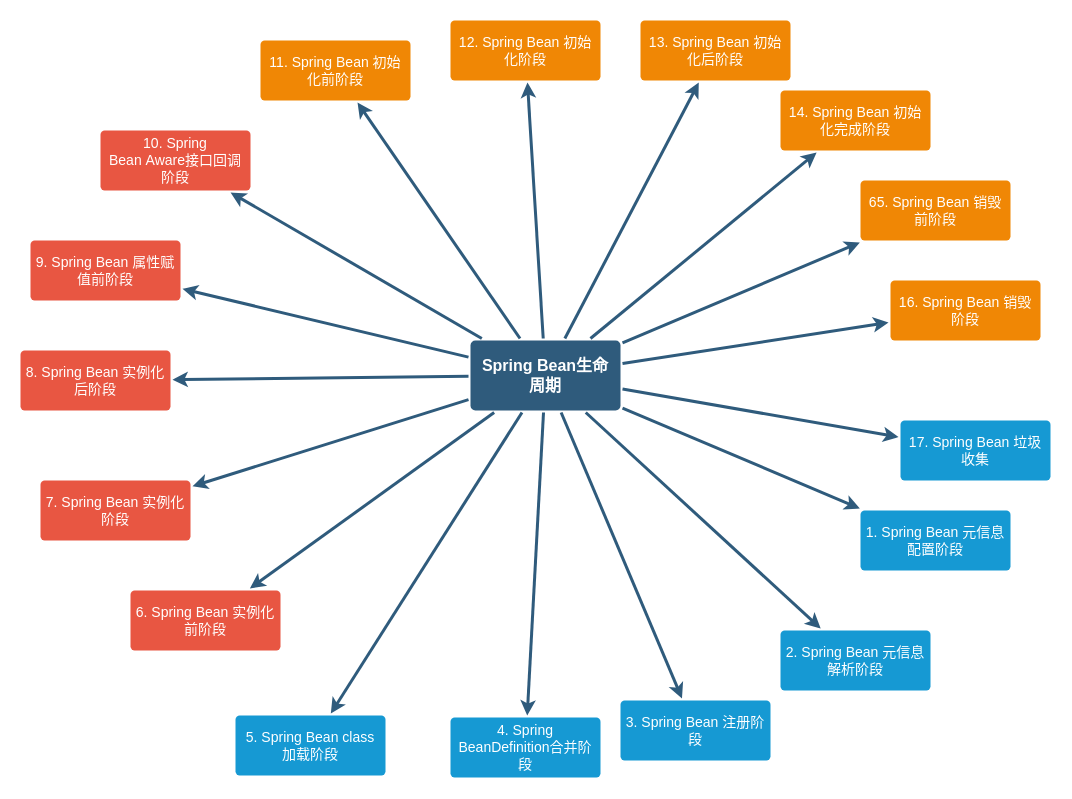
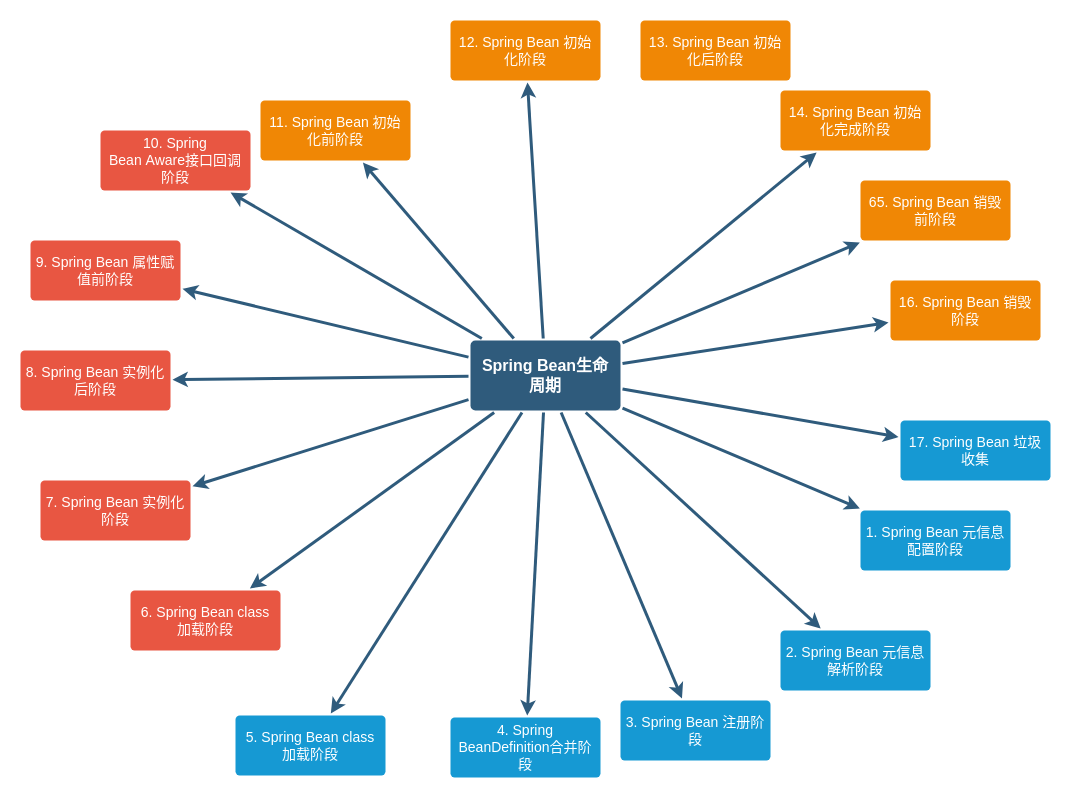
  <mxCell id="0" />
  <mxCell id="1" parent="0" />
  <mxCell id="2" value="" style="edgeStyle=none;rounded=0;jumpStyle=none;html=1;shadow=0;labelBackgroundColor=none;startArrow=none;startFill=0;endArrow=classic;endFill=1;jettySize=auto;orthogonalLoop=1;strokeColor=#2F5B7C;strokeWidth=3;fontFamily=Helvetica;fontSize=16;fontColor=#23445D;spacing=5;" parent="1" source="19" target="22" edge="1"><mxGeometry relative="1" as="geometry" /></mxCell>
  <mxCell id="3" value="" style="edgeStyle=none;rounded=0;jumpStyle=none;html=1;shadow=0;labelBackgroundColor=none;startArrow=none;startFill=0;endArrow=classic;endFill=1;jettySize=auto;orthogonalLoop=1;strokeColor=#2F5B7C;strokeWidth=3;fontFamily=Helvetica;fontSize=16;fontColor=#23445D;spacing=5;" parent="1" source="19" target="21" edge="1"><mxGeometry relative="1" as="geometry" /></mxCell>
  <mxCell id="4" value="" style="edgeStyle=none;rounded=0;jumpStyle=none;html=1;shadow=0;labelBackgroundColor=none;startArrow=none;startFill=0;endArrow=classic;endFill=1;jettySize=auto;orthogonalLoop=1;strokeColor=#2F5B7C;strokeWidth=3;fontFamily=Helvetica;fontSize=16;fontColor=#23445D;spacing=5;" parent="1" source="19" target="20" edge="1"><mxGeometry relative="1" as="geometry" /></mxCell>
  <mxCell id="5" style="edgeStyle=none;rounded=0;jumpStyle=none;html=1;shadow=0;labelBackgroundColor=none;startArrow=none;startFill=0;endArrow=classic;endFill=1;jettySize=auto;orthogonalLoop=1;strokeColor=#2F5B7C;strokeWidth=3;fontFamily=Helvetica;fontSize=16;fontColor=#23445D;spacing=5;" edge="1" parent="1" source="19" target="23"><mxGeometry relative="1" as="geometry" /></mxCell>
  <mxCell id="6" style="edgeStyle=none;rounded=0;jumpStyle=none;html=1;shadow=0;labelBackgroundColor=none;startArrow=none;startFill=0;endArrow=classic;endFill=1;jettySize=auto;orthogonalLoop=1;strokeColor=#2F5B7C;strokeWidth=3;fontFamily=Helvetica;fontSize=16;fontColor=#23445D;spacing=5;" edge="1" parent="1" source="19" target="24"><mxGeometry relative="1" as="geometry" /></mxCell>
  <mxCell id="7" style="edgeStyle=none;rounded=0;jumpStyle=none;html=1;shadow=0;labelBackgroundColor=none;startArrow=none;startFill=0;endArrow=classic;endFill=1;jettySize=auto;orthogonalLoop=1;strokeColor=#2F5B7C;strokeWidth=3;fontFamily=Helvetica;fontSize=16;fontColor=#23445D;spacing=5;" edge="1" parent="1" source="19" target="25"><mxGeometry relative="1" as="geometry" /></mxCell>
  <mxCell id="8" style="edgeStyle=none;rounded=0;jumpStyle=none;html=1;shadow=0;labelBackgroundColor=none;startArrow=none;startFill=0;endArrow=classic;endFill=1;jettySize=auto;orthogonalLoop=1;strokeColor=#2F5B7C;strokeWidth=3;fontFamily=Helvetica;fontSize=16;fontColor=#23445D;spacing=5;" edge="1" parent="1" source="19" target="26"><mxGeometry relative="1" as="geometry" /></mxCell>
  <mxCell id="9" style="edgeStyle=none;rounded=0;jumpStyle=none;html=1;shadow=0;labelBackgroundColor=none;startArrow=none;startFill=0;endArrow=classic;endFill=1;jettySize=auto;orthogonalLoop=1;strokeColor=#2F5B7C;strokeWidth=3;fontFamily=Helvetica;fontSize=16;fontColor=#23445D;spacing=5;" edge="1" parent="1" source="19" target="27"><mxGeometry relative="1" as="geometry" /></mxCell>
  <mxCell id="10" style="edgeStyle=none;rounded=0;jumpStyle=none;html=1;shadow=0;labelBackgroundColor=none;startArrow=none;startFill=0;endArrow=classic;endFill=1;jettySize=auto;orthogonalLoop=1;strokeColor=#2F5B7C;strokeWidth=3;fontFamily=Helvetica;fontSize=16;fontColor=#23445D;spacing=5;" edge="1" parent="1" source="19" target="28"><mxGeometry relative="1" as="geometry" /></mxCell>
  <mxCell id="11" style="edgeStyle=none;rounded=0;jumpStyle=none;html=1;shadow=0;labelBackgroundColor=none;startArrow=none;startFill=0;endArrow=classic;endFill=1;jettySize=auto;orthogonalLoop=1;strokeColor=#2F5B7C;strokeWidth=3;fontFamily=Helvetica;fontSize=16;fontColor=#23445D;spacing=5;" edge="1" parent="1" source="19" target="29"><mxGeometry relative="1" as="geometry" /></mxCell>
  <mxCell id="12" style="edgeStyle=none;rounded=0;jumpStyle=none;html=1;shadow=0;labelBackgroundColor=none;startArrow=none;startFill=0;endArrow=classic;endFill=1;jettySize=auto;orthogonalLoop=1;strokeColor=#2F5B7C;strokeWidth=3;fontFamily=Helvetica;fontSize=16;fontColor=#23445D;spacing=5;" edge="1" parent="1" source="19" target="30"><mxGeometry relative="1" as="geometry" /></mxCell>
  <mxCell id="13" style="edgeStyle=none;rounded=0;jumpStyle=none;html=1;shadow=0;labelBackgroundColor=none;startArrow=none;startFill=0;endArrow=classic;endFill=1;jettySize=auto;orthogonalLoop=1;strokeColor=#2F5B7C;strokeWidth=3;fontFamily=Helvetica;fontSize=16;fontColor=#23445D;spacing=5;" edge="1" parent="1" source="19" target="31"><mxGeometry relative="1" as="geometry" /></mxCell>
- <mxCell id="14" style="edgeStyle=none;rounded=0;jumpStyle=none;html=1;shadow=0;labelBackgroundColor=none;startArrow=none;startFill=0;endArrow=classic;endFill=1;jettySize=auto;orthogonalLoop=1;strokeColor=#2F5B7C;strokeWidth=3;fontFamily=Helvetica;fontSize=16;fontColor=#23445D;spacing=5;" edge="1" parent="1" source="19" target="32"><mxGeometry relative="1" as="geometry" /></mxCell>
  <mxCell id="15" style="edgeStyle=none;rounded=0;jumpStyle=none;html=1;shadow=0;labelBackgroundColor=none;startArrow=none;startFill=0;endArrow=classic;endFill=1;jettySize=auto;orthogonalLoop=1;strokeColor=#2F5B7C;strokeWidth=3;fontFamily=Helvetica;fontSize=16;fontColor=#23445D;spacing=5;" edge="1" parent="1" source="19" target="33"><mxGeometry relative="1" as="geometry" /></mxCell>
  <mxCell id="16" style="edgeStyle=none;rounded=0;jumpStyle=none;html=1;shadow=0;labelBackgroundColor=none;startArrow=none;startFill=0;endArrow=classic;endFill=1;jettySize=auto;orthogonalLoop=1;strokeColor=#2F5B7C;strokeWidth=3;fontFamily=Helvetica;fontSize=16;fontColor=#23445D;spacing=5;" edge="1" parent="1" source="19" target="34"><mxGeometry relative="1" as="geometry" /></mxCell>
  <mxCell id="17" style="edgeStyle=none;rounded=0;jumpStyle=none;html=1;shadow=0;labelBackgroundColor=none;startArrow=none;startFill=0;endArrow=classic;endFill=1;jettySize=auto;orthogonalLoop=1;strokeColor=#2F5B7C;strokeWidth=3;fontFamily=Helvetica;fontSize=16;fontColor=#23445D;spacing=5;" edge="1" parent="1" source="19" target="35"><mxGeometry relative="1" as="geometry" /></mxCell>
  <mxCell id="18" style="edgeStyle=none;rounded=0;jumpStyle=none;html=1;shadow=0;labelBackgroundColor=none;startArrow=none;startFill=0;endArrow=classic;endFill=1;jettySize=auto;orthogonalLoop=1;strokeColor=#2F5B7C;strokeWidth=3;fontFamily=Helvetica;fontSize=16;fontColor=#23445D;spacing=5;" edge="1" parent="1" source="19" target="36"><mxGeometry relative="1" as="geometry" /></mxCell>
  <mxCell id="19" value="Spring Bean生命周期" style="rounded=1;whiteSpace=wrap;html=1;shadow=0;labelBackgroundColor=none;strokeColor=none;strokeWidth=3;fillColor=#2F5B7C;fontFamily=Helvetica;fontSize=16;fontColor=#FFFFFF;align=center;fontStyle=1;spacing=5;arcSize=7;perimeterSpacing=2;" parent="1" vertex="1"><mxGeometry x="470" y="340" width="150" height="70" as="geometry" /></mxCell>
  <mxCell id="20" value="&lt;span style=&quot;font-family: , &amp;#34;stheiti&amp;#34; , &amp;#34;hei&amp;#34; , &amp;#34;heiti sc&amp;#34; , &amp;#34;microsoft yahei&amp;#34; , &amp;#34;arial&amp;#34; , sans-serif ; font-weight: 400&quot;&gt;9. Spring Bean&amp;nbsp;属性赋值前阶段&lt;/span&gt;" style="rounded=1;whiteSpace=wrap;html=1;shadow=0;labelBackgroundColor=none;strokeColor=none;strokeWidth=3;fillColor=#e85642;fontFamily=Helvetica;fontSize=14;fontColor=#FFFFFF;align=center;spacing=5;fontStyle=1;arcSize=7;perimeterSpacing=2;" parent="1" vertex="1"><mxGeometry x="30" y="240" width="150" height="60" as="geometry" /></mxCell>
  <mxCell id="21" value="&lt;span style=&quot;font-family: , &amp;#34;stheiti&amp;#34; , &amp;#34;hei&amp;#34; , &amp;#34;heiti sc&amp;#34; , &amp;#34;microsoft yahei&amp;#34; , &amp;#34;arial&amp;#34; , sans-serif ; font-weight: 400&quot;&gt;7. Spring Bean&amp;nbsp;实例化阶段&lt;/span&gt;" style="rounded=1;whiteSpace=wrap;html=1;shadow=0;labelBackgroundColor=none;strokeColor=none;strokeWidth=3;fillColor=#e85642;fontFamily=Helvetica;fontSize=14;fontColor=#FFFFFF;align=center;spacing=5;fontStyle=1;arcSize=7;perimeterSpacing=2;" parent="1" vertex="1"><mxGeometry x="40" y="480" width="150" height="60" as="geometry" /></mxCell>
- <mxCell id="22" value="&lt;span style=&quot;font-family: , &amp;#34;stheiti&amp;#34; , &amp;#34;hei&amp;#34; , &amp;#34;heiti sc&amp;#34; , &amp;#34;microsoft yahei&amp;#34; , &amp;#34;arial&amp;#34; , sans-serif ; font-weight: 400&quot;&gt;11. Spring Bean&amp;nbsp;初始化前阶段&lt;/span&gt;" style="rounded=1;whiteSpace=wrap;html=1;shadow=0;labelBackgroundColor=none;strokeColor=none;strokeWidth=3;fillColor=#F08705;fontFamily=Helvetica;fontSize=14;fontColor=#FFFFFF;align=center;spacing=5;fontStyle=1;arcSize=7;perimeterSpacing=2;" parent="1" vertex="1"><mxGeometry x="260" y="40" width="150" height="60" as="geometry" /></mxCell>
+ <mxCell id="22" value="&lt;span style=&quot;font-family: , &amp;#34;stheiti&amp;#34; , &amp;#34;hei&amp;#34; , &amp;#34;heiti sc&amp;#34; , &amp;#34;microsoft yahei&amp;#34; , &amp;#34;arial&amp;#34; , sans-serif ; font-weight: 400&quot;&gt;11. Spring Bean&amp;nbsp;初始化前阶段&lt;/span&gt;" style="rounded=1;whiteSpace=wrap;html=1;shadow=0;labelBackgroundColor=none;strokeColor=none;strokeWidth=3;fillColor=#F08705;fontFamily=Helvetica;fontSize=14;fontColor=#FFFFFF;align=center;spacing=5;fontStyle=1;arcSize=7;perimeterSpacing=2;" parent="1" vertex="1"><mxGeometry x="260" y="100" width="150" height="60" as="geometry" /></mxCell>
  <mxCell id="23" value="&lt;span style=&quot;font-family: , &amp;#34;stheiti&amp;#34; , &amp;#34;hei&amp;#34; , &amp;#34;heiti sc&amp;#34; , &amp;#34;microsoft yahei&amp;#34; , &amp;#34;arial&amp;#34; , sans-serif ; font-weight: 400&quot;&gt;10. Spring Bean&amp;nbsp;Aware接口回调阶段&lt;/span&gt;" style="rounded=1;whiteSpace=wrap;html=1;shadow=0;labelBackgroundColor=none;strokeColor=none;strokeWidth=3;fillColor=#e85642;fontFamily=Helvetica;fontSize=14;fontColor=#FFFFFF;align=center;spacing=5;fontStyle=1;arcSize=7;perimeterSpacing=2;" vertex="1" parent="1"><mxGeometry x="100" y="130" width="150" height="60" as="geometry" /></mxCell>
  <mxCell id="24" value="&lt;span style=&quot;font-family: , &amp;#34;stheiti&amp;#34; , &amp;#34;hei&amp;#34; , &amp;#34;heiti sc&amp;#34; , &amp;#34;microsoft yahei&amp;#34; , &amp;#34;arial&amp;#34; , sans-serif ; font-weight: 400&quot;&gt;12. Spring Bean&amp;nbsp;初始化阶段&lt;/span&gt;" style="rounded=1;whiteSpace=wrap;html=1;shadow=0;labelBackgroundColor=none;strokeColor=none;strokeWidth=3;fillColor=#F08705;fontFamily=Helvetica;fontSize=14;fontColor=#FFFFFF;align=center;spacing=5;fontStyle=1;arcSize=7;perimeterSpacing=2;" vertex="1" parent="1"><mxGeometry x="450" y="20" width="150" height="60" as="geometry" /></mxCell>
  <mxCell id="25" value="&lt;span style=&quot;font-family: , &amp;#34;stheiti&amp;#34; , &amp;#34;hei&amp;#34; , &amp;#34;heiti sc&amp;#34; , &amp;#34;microsoft yahei&amp;#34; , &amp;#34;arial&amp;#34; , sans-serif ; font-weight: 400&quot;&gt;8. Spring Bean 实例化后阶段&lt;/span&gt;" style="rounded=1;whiteSpace=wrap;html=1;shadow=0;labelBackgroundColor=none;strokeColor=none;strokeWidth=3;fillColor=#e85642;fontFamily=Helvetica;fontSize=14;fontColor=#FFFFFF;align=center;spacing=5;fontStyle=1;arcSize=7;perimeterSpacing=2;" vertex="1" parent="1"><mxGeometry x="20" y="350" width="150" height="60" as="geometry" /></mxCell>
- <mxCell id="26" value="&lt;span style=&quot;font-family: , &amp;#34;stheiti&amp;#34; , &amp;#34;hei&amp;#34; , &amp;#34;heiti sc&amp;#34; , &amp;#34;microsoft yahei&amp;#34; , &amp;#34;arial&amp;#34; , sans-serif ; font-weight: 400&quot;&gt;6. Spring Bean 实例化前阶段&lt;/span&gt;" style="rounded=1;whiteSpace=wrap;html=1;shadow=0;labelBackgroundColor=none;strokeColor=none;strokeWidth=3;fillColor=#e85642;fontFamily=Helvetica;fontSize=14;fontColor=#FFFFFF;align=center;spacing=5;fontStyle=1;arcSize=7;perimeterSpacing=2;" vertex="1" parent="1"><mxGeometry x="130" y="590" width="150" height="60" as="geometry" /></mxCell>
+ <mxCell id="26" value="&lt;span style=&quot;font-family: , &amp;#34;stheiti&amp;#34; , &amp;#34;hei&amp;#34; , &amp;#34;heiti sc&amp;#34; , &amp;#34;microsoft yahei&amp;#34; , &amp;#34;arial&amp;#34; , sans-serif ; font-weight: 400&quot;&gt;6. Spring Bean class加载阶段&lt;/span&gt;" style="rounded=1;whiteSpace=wrap;html=1;shadow=0;labelBackgroundColor=none;strokeColor=none;strokeWidth=3;fillColor=#e85642;fontFamily=Helvetica;fontSize=14;fontColor=#FFFFFF;align=center;spacing=5;fontStyle=1;arcSize=7;perimeterSpacing=2;" vertex="1" parent="1"><mxGeometry x="130" y="590" width="150" height="60" as="geometry" /></mxCell>
  <mxCell id="27" value="&lt;span style=&quot;font-family: , &amp;#34;stheiti&amp;#34; , &amp;#34;hei&amp;#34; , &amp;#34;heiti sc&amp;#34; , &amp;#34;microsoft yahei&amp;#34; , &amp;#34;arial&amp;#34; , sans-serif ; font-weight: 400&quot;&gt;5. Spring Bean class加载阶段&lt;/span&gt;" style="rounded=1;whiteSpace=wrap;html=1;shadow=0;labelBackgroundColor=none;strokeColor=none;strokeWidth=3;fillColor=#1699d3;fontFamily=Helvetica;fontSize=14;fontColor=#FFFFFF;align=center;spacing=5;fontStyle=1;arcSize=7;perimeterSpacing=2;" vertex="1" parent="1"><mxGeometry x="235" y="715" width="150" height="60" as="geometry" /></mxCell>
  <mxCell id="28" value="&lt;span style=&quot;font-family: , &amp;#34;stheiti&amp;#34; , &amp;#34;hei&amp;#34; , &amp;#34;heiti sc&amp;#34; , &amp;#34;microsoft yahei&amp;#34; , &amp;#34;arial&amp;#34; , sans-serif ; font-weight: 400&quot;&gt;4. Spring BeanDefinition合并阶段&lt;/span&gt;" style="rounded=1;whiteSpace=wrap;html=1;shadow=0;labelBackgroundColor=none;strokeColor=none;strokeWidth=3;fillColor=#1699d3;fontFamily=Helvetica;fontSize=14;fontColor=#FFFFFF;align=center;spacing=5;fontStyle=1;arcSize=7;perimeterSpacing=2;" vertex="1" parent="1"><mxGeometry x="450" y="717" width="150" height="60" as="geometry" /></mxCell>
  <mxCell id="29" value="&lt;span style=&quot;font-family: , &amp;#34;stheiti&amp;#34; , &amp;#34;hei&amp;#34; , &amp;#34;heiti sc&amp;#34; , &amp;#34;microsoft yahei&amp;#34; , &amp;#34;arial&amp;#34; , sans-serif ; font-weight: 400&quot;&gt;3. Spring Bean 注册阶段&lt;/span&gt;" style="rounded=1;whiteSpace=wrap;html=1;shadow=0;labelBackgroundColor=none;strokeColor=none;strokeWidth=3;fillColor=#1699d3;fontFamily=Helvetica;fontSize=14;fontColor=#FFFFFF;align=center;spacing=5;fontStyle=1;arcSize=7;perimeterSpacing=2;" vertex="1" parent="1"><mxGeometry x="620" y="700" width="150" height="60" as="geometry" /></mxCell>
  <mxCell id="30" value="&lt;span style=&quot;font-family: , &amp;#34;stheiti&amp;#34; , &amp;#34;hei&amp;#34; , &amp;#34;heiti sc&amp;#34; , &amp;#34;microsoft yahei&amp;#34; , &amp;#34;arial&amp;#34; , sans-serif ; font-weight: 400&quot;&gt;2. Spring Bean 元信息解析阶段&lt;/span&gt;" style="rounded=1;whiteSpace=wrap;html=1;shadow=0;labelBackgroundColor=none;strokeColor=none;strokeWidth=3;fillColor=#1699d3;fontFamily=Helvetica;fontSize=14;fontColor=#FFFFFF;align=center;spacing=5;fontStyle=1;arcSize=7;perimeterSpacing=2;" vertex="1" parent="1"><mxGeometry x="780" y="630" width="150" height="60" as="geometry" /></mxCell>
  <mxCell id="31" value="&lt;span style=&quot;font-family: , &amp;#34;stheiti&amp;#34; , &amp;#34;hei&amp;#34; , &amp;#34;heiti sc&amp;#34; , &amp;#34;microsoft yahei&amp;#34; , &amp;#34;arial&amp;#34; , sans-serif ; font-weight: 400&quot;&gt;1. Spring Bean 元信息配置阶段&lt;/span&gt;" style="rounded=1;whiteSpace=wrap;html=1;shadow=0;labelBackgroundColor=none;strokeColor=none;strokeWidth=3;fillColor=#1699d3;fontFamily=Helvetica;fontSize=14;fontColor=#FFFFFF;align=center;spacing=5;fontStyle=1;arcSize=7;perimeterSpacing=2;" vertex="1" parent="1"><mxGeometry x="860" y="510" width="150" height="60" as="geometry" /></mxCell>
  <mxCell id="32" value="&lt;span style=&quot;font-family: , &amp;#34;stheiti&amp;#34; , &amp;#34;hei&amp;#34; , &amp;#34;heiti sc&amp;#34; , &amp;#34;microsoft yahei&amp;#34; , &amp;#34;arial&amp;#34; , sans-serif ; font-weight: 400&quot;&gt;13. Spring Bean 初始化后阶段&lt;/span&gt;" style="rounded=1;whiteSpace=wrap;html=1;shadow=0;labelBackgroundColor=none;strokeColor=none;strokeWidth=3;fillColor=#F08705;fontFamily=Helvetica;fontSize=14;fontColor=#FFFFFF;align=center;spacing=5;fontStyle=1;arcSize=7;perimeterSpacing=2;" vertex="1" parent="1"><mxGeometry x="640" y="20" width="150" height="60" as="geometry" /></mxCell>
  <mxCell id="33" value="&lt;span style=&quot;font-family: , &amp;#34;stheiti&amp;#34; , &amp;#34;hei&amp;#34; , &amp;#34;heiti sc&amp;#34; , &amp;#34;microsoft yahei&amp;#34; , &amp;#34;arial&amp;#34; , sans-serif ; font-weight: 400&quot;&gt;14. Spring Bean&amp;nbsp;初始化完成阶段&lt;/span&gt;" style="rounded=1;whiteSpace=wrap;html=1;shadow=0;labelBackgroundColor=none;strokeColor=none;strokeWidth=3;fillColor=#F08705;fontFamily=Helvetica;fontSize=14;fontColor=#FFFFFF;align=center;spacing=5;fontStyle=1;arcSize=7;perimeterSpacing=2;" vertex="1" parent="1"><mxGeometry x="780" y="90" width="150" height="60" as="geometry" /></mxCell>
  <mxCell id="34" value="&lt;span style=&quot;font-family: , &amp;#34;stheiti&amp;#34; , &amp;#34;hei&amp;#34; , &amp;#34;heiti sc&amp;#34; , &amp;#34;microsoft yahei&amp;#34; , &amp;#34;arial&amp;#34; , sans-serif ; font-weight: 400&quot;&gt;65. Spring Bean&amp;nbsp;销毁前阶段&lt;/span&gt;" style="rounded=1;whiteSpace=wrap;html=1;shadow=0;labelBackgroundColor=none;strokeColor=none;strokeWidth=3;fillColor=#F08705;fontFamily=Helvetica;fontSize=14;fontColor=#FFFFFF;align=center;spacing=5;fontStyle=1;arcSize=7;perimeterSpacing=2;" vertex="1" parent="1"><mxGeometry x="860" y="180" width="150" height="60" as="geometry" /></mxCell>
  <mxCell id="35" value="&lt;span style=&quot;font-family: , &amp;#34;stheiti&amp;#34; , &amp;#34;hei&amp;#34; , &amp;#34;heiti sc&amp;#34; , &amp;#34;microsoft yahei&amp;#34; , &amp;#34;arial&amp;#34; , sans-serif ; font-weight: 400&quot;&gt;16. Spring Bean&amp;nbsp;销毁阶段&lt;/span&gt;" style="rounded=1;whiteSpace=wrap;html=1;shadow=0;labelBackgroundColor=none;strokeColor=none;strokeWidth=3;fillColor=#F08705;fontFamily=Helvetica;fontSize=14;fontColor=#FFFFFF;align=center;spacing=5;fontStyle=1;arcSize=7;perimeterSpacing=2;" vertex="1" parent="1"><mxGeometry x="890" y="280" width="150" height="60" as="geometry" /></mxCell>
  <mxCell id="36" value="&lt;span style=&quot;font-family: , &amp;#34;stheiti&amp;#34; , &amp;#34;hei&amp;#34; , &amp;#34;heiti sc&amp;#34; , &amp;#34;microsoft yahei&amp;#34; , &amp;#34;arial&amp;#34; , sans-serif ; font-weight: 400&quot;&gt;17. Spring Bean&amp;nbsp;垃圾收集&lt;/span&gt;" style="rounded=1;whiteSpace=wrap;html=1;shadow=0;labelBackgroundColor=none;strokeColor=none;strokeWidth=3;fillColor=#1699d3;fontFamily=Helvetica;fontSize=14;fontColor=#FFFFFF;align=center;spacing=5;fontStyle=1;arcSize=7;perimeterSpacing=2;" vertex="1" parent="1"><mxGeometry x="900" y="420" width="150" height="60" as="geometry" /></mxCell>
